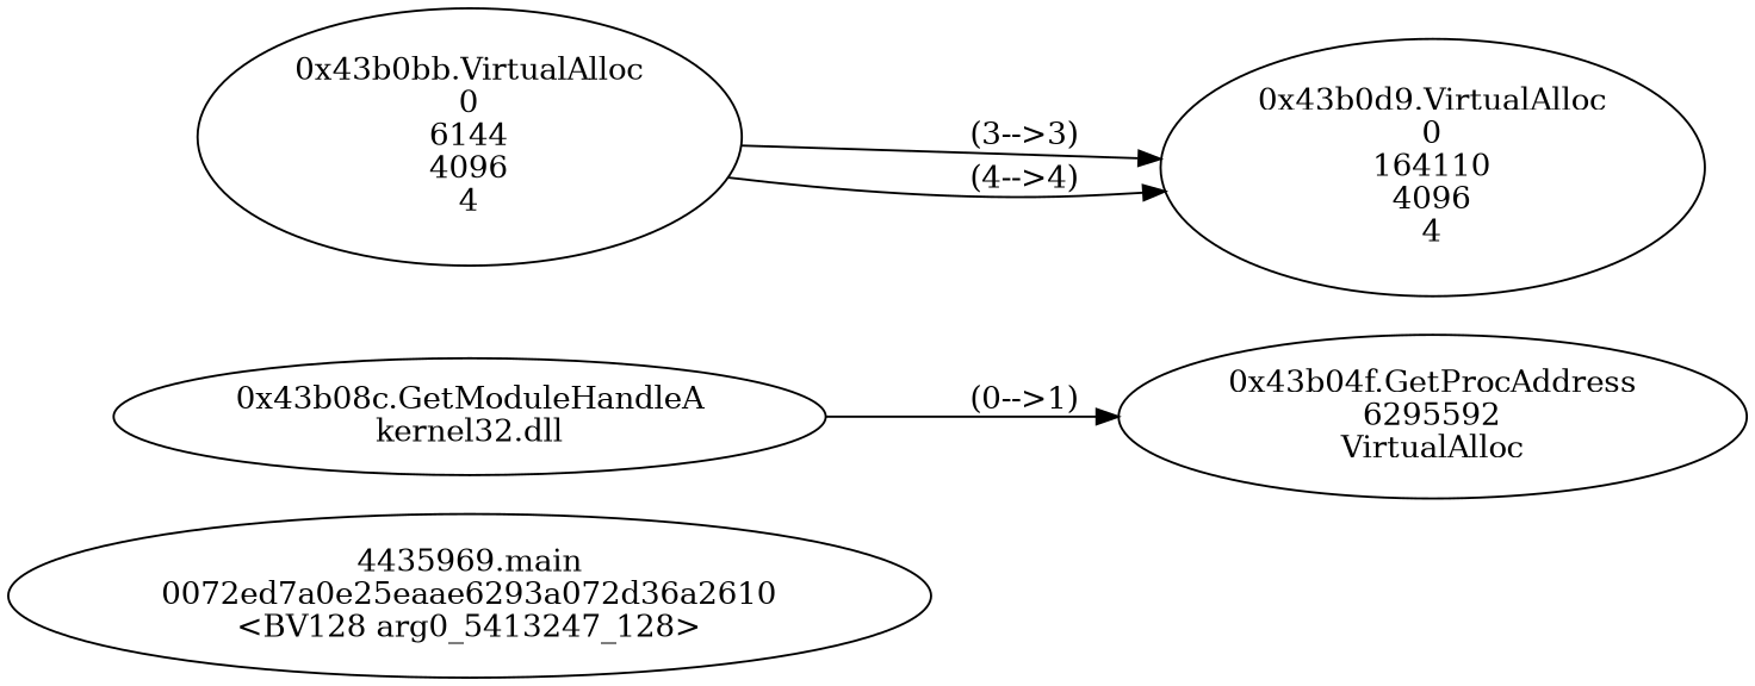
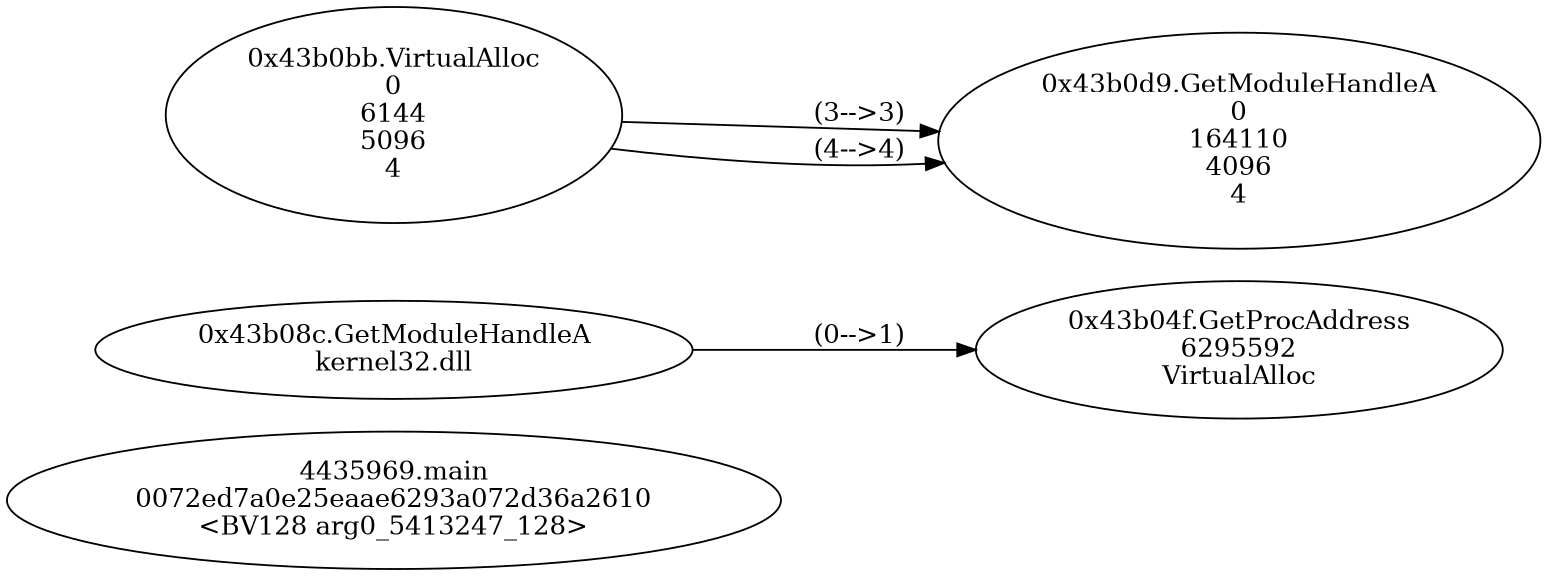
  digraph {
    rankdir=LR
    n1 [label="4435969.main\n0072ed7a0e25eaae6293a072d36a2610\n<BV128 arg0_5413247_128>"]
    n2 [label="0x43b08c.GetModuleHandleA\nkernel32.dll"]
    n3 [label="0x43b04f.GetProcAddress\n6295592\nVirtualAlloc"]
-   n4 [label="0x43b0bb.VirtualAlloc\n0\n6144\n4096\n4"]
-   n5 [label="0x43b0d9.VirtualAlloc\n0\n164110\n4096\n4"]
+   n4 [label="0x43b0bb.VirtualAlloc\n0\n6144\n5096\n4"]
+   n5 [label="0x43b0d9.GetModuleHandleA\n0\n164110\n4096\n4"]
    n2 -> n3 [label="(0-->1)"]
    n4 -> n5 [label="(3-->3)"]
    n4 -> n5 [label="(4-->4)"]
  }
